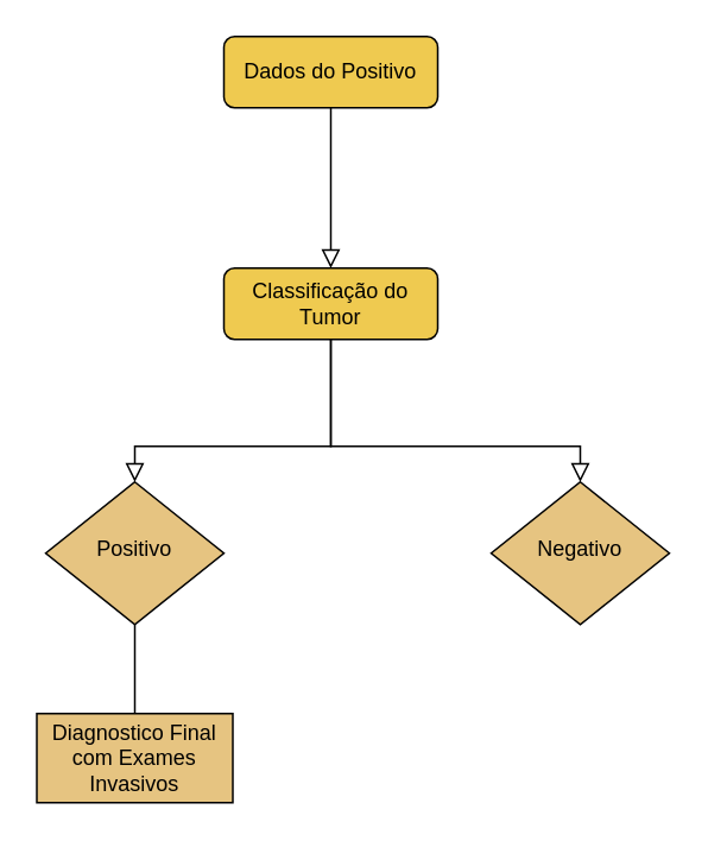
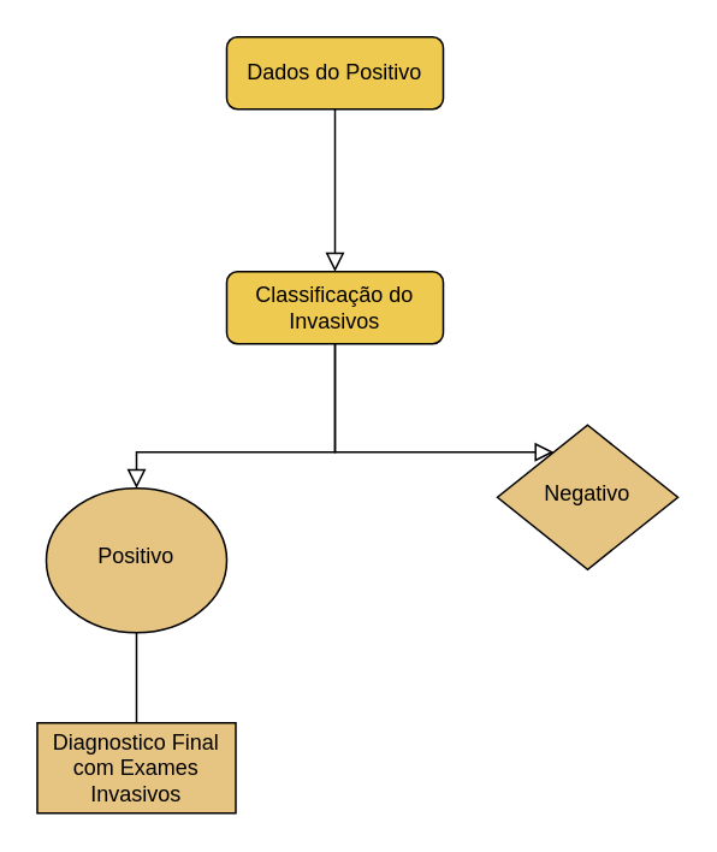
  <mxCell id="0" />
  <mxCell id="1" parent="0" />
  <mxCell id="2" value="" style="rounded=0;html=1;jettySize=auto;orthogonalLoop=1;fontSize=11;endArrow=block;endFill=0;endSize=8;strokeWidth=1;shadow=0;labelBackgroundColor=none;edgeStyle=orthogonalEdgeStyle;entryX=0.5;entryY=0;entryDx=0;entryDy=0;" parent="1" source="3" target="5" edge="1"><mxGeometry relative="1" as="geometry" /></mxCell>
  <mxCell id="3" value="Dados do Positivo" style="rounded=1;whiteSpace=wrap;html=1;fontSize=12;glass=0;strokeWidth=1;shadow=0;fillColor=#EFCA50;" parent="1" vertex="1"><mxGeometry x="125" y="20" width="120" height="40" as="geometry" /></mxCell>
- <mxCell id="4" value="Positivo" style="rhombus;whiteSpace=wrap;html=1;shadow=0;fontFamily=Helvetica;fontSize=12;align=center;strokeWidth=1;spacing=6;spacingTop=-4;fillColor=#E6C481;" parent="1" vertex="1"><mxGeometry x="25" y="270" width="100" height="80" as="geometry" /></mxCell>
- <mxCell id="5" value="Classificação do Tumor" style="rounded=1;whiteSpace=wrap;html=1;fontSize=12;glass=0;strokeWidth=1;shadow=0;fillColor=#EFCA50;" parent="1" vertex="1"><mxGeometry x="125" y="150" width="120" height="40" as="geometry" /></mxCell>
+ <mxCell id="4" value="Positivo" style="ellipse;whiteSpace=wrap;html=1;shadow=0;fontFamily=Helvetica;fontSize=12;align=center;strokeWidth=1;spacing=6;spacingTop=-4;fillColor=#E6C481;" parent="1" vertex="1"><mxGeometry x="25" y="270" width="100" height="80" as="geometry" /></mxCell>
+ <mxCell id="5" value="Classificação do Invasivos" style="rounded=1;whiteSpace=wrap;html=1;fontSize=12;glass=0;strokeWidth=1;shadow=0;fillColor=#EFCA50;" parent="1" vertex="1"><mxGeometry x="125" y="150" width="120" height="40" as="geometry" /></mxCell>
  <mxCell id="6" value="" style="rounded=0;html=1;jettySize=auto;orthogonalLoop=1;fontSize=11;endArrow=block;endFill=0;endSize=8;strokeWidth=1;shadow=0;labelBackgroundColor=none;edgeStyle=orthogonalEdgeStyle;exitX=0.5;exitY=1;exitDx=0;exitDy=0;" parent="1" source="5" target="4" edge="1"><mxGeometry relative="1" as="geometry"><mxPoint x="165" y="250" as="sourcePoint" /><mxPoint x="165" y="340" as="targetPoint" /><Array as="points"><mxPoint x="185" y="250" /><mxPoint x="75" y="250" /></Array></mxGeometry></mxCell>
- <mxCell id="7" value="Negativo" style="rhombus;whiteSpace=wrap;html=1;shadow=0;fontFamily=Helvetica;fontSize=12;align=center;strokeWidth=1;spacing=6;spacingTop=-4;fillColor=#E6C481;" parent="1" vertex="1"><mxGeometry x="275" y="270" width="100" height="80" as="geometry" /></mxCell>
+ <mxCell id="7" value="Negativo" style="rhombus;whiteSpace=wrap;html=1;shadow=0;fontFamily=Helvetica;fontSize=12;align=center;strokeWidth=1;spacing=6;spacingTop=-4;fillColor=#E6C481;" parent="1" vertex="1"><mxGeometry x="275" y="235" width="100" height="80" as="geometry" /></mxCell>
  <mxCell id="8" value="" style="rounded=0;html=1;jettySize=auto;orthogonalLoop=1;fontSize=11;endArrow=block;endFill=0;endSize=8;strokeWidth=1;shadow=0;labelBackgroundColor=none;edgeStyle=orthogonalEdgeStyle;" parent="1" target="7" edge="1"><mxGeometry relative="1" as="geometry"><mxPoint x="185" y="190" as="sourcePoint" /><mxPoint x="105" y="340" as="targetPoint" /><Array as="points"><mxPoint x="185" y="250" /></Array></mxGeometry></mxCell>
  <mxCell id="9" value="Diagnostico Final com Exames Invasivos" style="rounded=0;whiteSpace=wrap;html=1;fillColor=#E6C481;" parent="1" vertex="1"><mxGeometry x="20" y="400" width="110" height="50" as="geometry" /></mxCell>
  <mxCell id="10" value="" style="rounded=0;html=1;jettySize=auto;orthogonalLoop=1;fontSize=11;endArrow=none;endFill=0;endSize=8;strokeWidth=1;shadow=0;labelBackgroundColor=none;edgeStyle=orthogonalEdgeStyle;entryX=0.5;entryY=0;entryDx=0;entryDy=0;exitX=0.5;exitY=1;exitDx=0;exitDy=0;" parent="1" source="4" target="9" edge="1"><mxGeometry relative="1" as="geometry"><mxPoint x="115" y="360" as="sourcePoint" /><mxPoint x="115" y="450" as="targetPoint" /></mxGeometry></mxCell>
